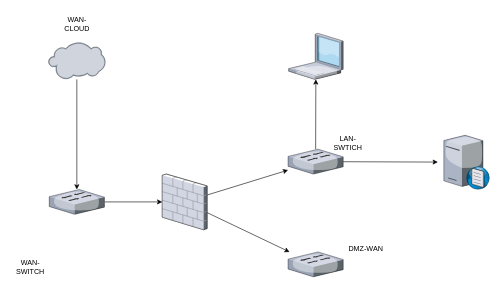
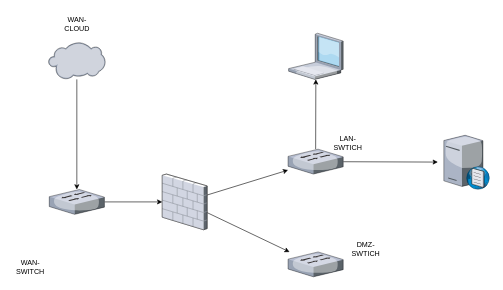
  <mxCell id="0" />
  <mxCell id="1" parent="0" />
  <mxCell id="2" value="" style="edgeStyle=orthogonalEdgeStyle;rounded=0;orthogonalLoop=1;jettySize=auto;html=1;" edge="1" parent="1" source="3" target="5"><mxGeometry relative="1" as="geometry"><mxPoint x="127.5" y="212" as="targetPoint" /></mxGeometry></mxCell>
  <mxCell id="3" value="" style="verticalLabelPosition=bottom;sketch=0;aspect=fixed;html=1;verticalAlign=top;strokeColor=none;align=center;outlineConnect=0;shape=mxgraph.citrix.cloud;" vertex="1" parent="1"><mxGeometry x="80" y="70" width="95" height="62" as="geometry" /></mxCell>
  <mxCell id="4" value="" style="rounded=0;orthogonalLoop=1;jettySize=auto;html=1;" edge="1" parent="1" source="5" target="8"><mxGeometry relative="1" as="geometry" /></mxCell>
  <mxCell id="5" value="" style="verticalLabelPosition=bottom;sketch=0;aspect=fixed;html=1;verticalAlign=top;strokeColor=none;align=center;outlineConnect=0;shape=mxgraph.citrix.switch;" vertex="1" parent="1"><mxGeometry x="81.5" y="315.75" width="92" height="41.5" as="geometry" /></mxCell>
  <mxCell id="6" value="" style="rounded=0;orthogonalLoop=1;jettySize=auto;html=1;" edge="1" parent="1" source="8" target="11"><mxGeometry relative="1" as="geometry"><mxPoint x="425" y="336.5" as="targetPoint" /></mxGeometry></mxCell>
  <mxCell id="7" value="" style="rounded=0;orthogonalLoop=1;jettySize=auto;html=1;" edge="1" parent="1" source="8" target="12"><mxGeometry relative="1" as="geometry"><mxPoint x="425" y="336.5" as="targetPoint" /></mxGeometry></mxCell>
  <mxCell id="8" value="" style="verticalLabelPosition=bottom;sketch=0;aspect=fixed;html=1;verticalAlign=top;strokeColor=none;align=center;outlineConnect=0;shape=mxgraph.citrix.firewall;" vertex="1" parent="1"><mxGeometry x="270" y="290" width="75" height="93" as="geometry" /></mxCell>
  <mxCell id="9" value="" style="rounded=0;orthogonalLoop=1;jettySize=auto;html=1;" edge="1" parent="1" source="11"><mxGeometry relative="1" as="geometry"><mxPoint x="730" y="270" as="targetPoint" /></mxGeometry></mxCell>
  <mxCell id="10" value="" style="rounded=0;orthogonalLoop=1;jettySize=auto;html=1;" edge="1" parent="1" source="11" target="13"><mxGeometry relative="1" as="geometry" /></mxCell>
  <mxCell id="11" value="" style="verticalLabelPosition=bottom;sketch=0;aspect=fixed;html=1;verticalAlign=top;strokeColor=none;align=center;outlineConnect=0;shape=mxgraph.citrix.switch;" vertex="1" parent="1"><mxGeometry x="480" y="248.5" width="92" height="41.5" as="geometry" /></mxCell>
  <mxCell id="12" value="" style="verticalLabelPosition=bottom;sketch=0;aspect=fixed;html=1;verticalAlign=top;strokeColor=none;align=center;outlineConnect=0;shape=mxgraph.citrix.switch;" vertex="1" parent="1"><mxGeometry x="480" y="420" width="92" height="41.5" as="geometry" /></mxCell>
  <mxCell id="13" value="" style="verticalLabelPosition=bottom;sketch=0;aspect=fixed;html=1;verticalAlign=top;strokeColor=none;align=center;outlineConnect=0;shape=mxgraph.citrix.laptop_1;" vertex="1" parent="1"><mxGeometry x="481" y="55" width="91" height="77" as="geometry" /></mxCell>
  <mxCell id="14" value="" style="verticalLabelPosition=bottom;sketch=0;aspect=fixed;html=1;verticalAlign=top;strokeColor=none;align=center;outlineConnect=0;shape=mxgraph.citrix.dns_server;" vertex="1" parent="1"><mxGeometry x="740" y="223" width="76.5" height="92.5" as="geometry" /></mxCell>
  <mxCell id="15" value="WAN-CLOUD" style="text;strokeColor=none;align=center;fillColor=none;html=1;verticalAlign=middle;whiteSpace=wrap;rounded=0;" vertex="1" parent="1"><mxGeometry x="97.5" y="20" width="60" height="40" as="geometry" /></mxCell>
  <mxCell id="16" value="WAN-SWITCH" style="text;strokeColor=none;align=center;fillColor=none;html=1;verticalAlign=middle;whiteSpace=wrap;rounded=0;" vertex="1" parent="1"><mxGeometry x="20" y="430" width="60" height="30" as="geometry" /></mxCell>
- <mxCell id="17" value="DMZ-WAN" style="text;strokeColor=none;align=center;fillColor=none;html=1;verticalAlign=middle;whiteSpace=wrap;rounded=0;" vertex="1" parent="1"><mxGeometry x="580" y="400" width="60" height="30" as="geometry" /></mxCell>
+ <mxCell id="17" value="DMZ-SWTICH" style="text;strokeColor=none;align=center;fillColor=none;html=1;verticalAlign=middle;whiteSpace=wrap;rounded=0;" vertex="1" parent="1"><mxGeometry x="580" y="400" width="60" height="30" as="geometry" /></mxCell>
  <mxCell id="18" value="LAN-SWTICH" style="text;strokeColor=none;align=center;fillColor=none;html=1;verticalAlign=middle;whiteSpace=wrap;rounded=0;" vertex="1" parent="1"><mxGeometry x="550" y="223" width="60" height="30" as="geometry" /></mxCell>
